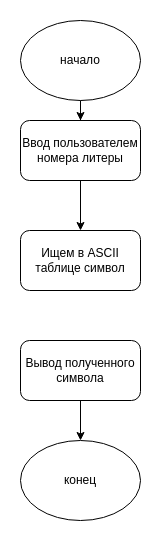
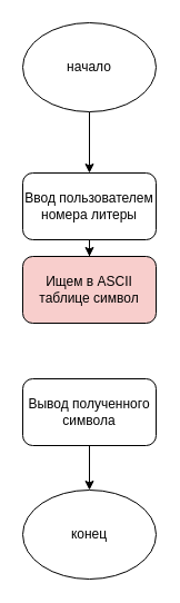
  <mxCell id="0" />
  <mxCell id="1" parent="0" />
  <mxCell id="2" value="" style="edgeStyle=orthogonalEdgeStyle;rounded=0;orthogonalLoop=1;jettySize=auto;html=1;" edge="1" parent="1" source="3" target="5"><mxGeometry relative="1" as="geometry" /></mxCell>
  <mxCell id="3" value="начало" style="ellipse;whiteSpace=wrap;html=1;" vertex="1" parent="1"><mxGeometry x="20" y="20" width="120" height="80" as="geometry" /></mxCell>
  <mxCell id="4" value="" style="edgeStyle=orthogonalEdgeStyle;rounded=0;orthogonalLoop=1;jettySize=auto;html=1;" edge="1" parent="1" source="5" target="6"><mxGeometry relative="1" as="geometry" /></mxCell>
- <mxCell id="5" value="Ввод пользователем номера литеры" style="rounded=1;whiteSpace=wrap;html=1;" vertex="1" parent="1"><mxGeometry x="20" y="120" width="120" height="60" as="geometry" /></mxCell>
- <mxCell id="6" value="Ищем в ASCII таблице символ" style="rounded=1;whiteSpace=wrap;html=1;" vertex="1" parent="1"><mxGeometry x="20" y="230" width="120" height="60" as="geometry" /></mxCell>
+ <mxCell id="5" value="Ввод пользователем номера литеры" style="rounded=1;whiteSpace=wrap;html=1;" vertex="1" parent="1"><mxGeometry x="20" y="155" width="120" height="60" as="geometry" /></mxCell>
+ <mxCell id="6" value="Ищем в ASCII таблице символ" style="rounded=1;whiteSpace=wrap;html=1;fillColor=#f8cecc;" vertex="1" parent="1"><mxGeometry x="20" y="230" width="120" height="60" as="geometry" /></mxCell>
  <mxCell id="7" value="" style="edgeStyle=orthogonalEdgeStyle;rounded=0;orthogonalLoop=1;jettySize=auto;html=1;" edge="1" parent="1" source="8" target="9"><mxGeometry relative="1" as="geometry" /></mxCell>
  <mxCell id="8" value="Вывод полученного символа" style="rounded=1;whiteSpace=wrap;html=1;" vertex="1" parent="1"><mxGeometry x="20" y="340" width="120" height="60" as="geometry" /></mxCell>
  <mxCell id="9" value="конец" style="ellipse;whiteSpace=wrap;html=1;" vertex="1" parent="1"><mxGeometry x="20" y="440" width="120" height="80" as="geometry" /></mxCell>
